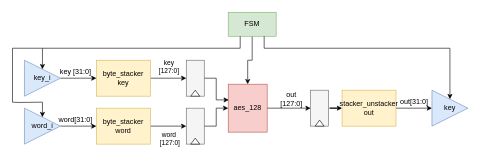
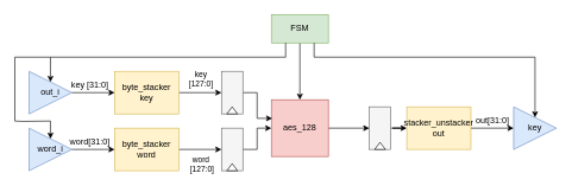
  <mxCell id="0" />
  <mxCell id="1" parent="0" />
  <mxCell id="2" value="" style="edgeStyle=orthogonalEdgeStyle;rounded=0;orthogonalLoop=1;jettySize=auto;html=1;entryX=0;entryY=0.5;entryDx=0;entryDy=0;" edge="1" parent="1" source="3" target="23"><mxGeometry relative="1" as="geometry" /></mxCell>
- <mxCell id="3" value="aes_128" style="rounded=0;whiteSpace=wrap;html=1;fillColor=#f8cecc;strokeColor=#b85450;" vertex="1" parent="1"><mxGeometry x="380" y="140" width="65" height="80" as="geometry" /></mxCell>
+ <mxCell id="3" value="aes_128" style="rounded=0;whiteSpace=wrap;html=1;fillColor=#f8cecc;strokeColor=#b85450;" vertex="1" parent="1"><mxGeometry x="380" y="140" width="80" height="80" as="geometry" /></mxCell>
  <mxCell id="4" value="" style="edgeStyle=orthogonalEdgeStyle;rounded=0;orthogonalLoop=1;jettySize=auto;html=1;entryX=0.014;entryY=0.328;entryDx=0;entryDy=0;entryPerimeter=0;" edge="1" parent="1" source="6" target="3"><mxGeometry relative="1" as="geometry"><mxPoint x="360" y="160" as="targetPoint" /></mxGeometry></mxCell>
  <mxCell id="5" value="&lt;div&gt;key&lt;/div&gt;&lt;div&gt;[127:0]&lt;/div&gt;" style="edgeLabel;html=1;align=center;verticalAlign=middle;resizable=0;points=[];" vertex="1" connectable="0" parent="4"><mxGeometry x="-0.528" y="2" relative="1" as="geometry"><mxPoint x="-78" y="-18" as="offset" /></mxGeometry></mxCell>
  <mxCell id="6" value="" style="rounded=0;whiteSpace=wrap;html=1;fillColor=#f5f5f5;fontColor=#333333;strokeColor=#666666;" vertex="1" parent="1"><mxGeometry x="310" y="100" width="30" height="60" as="geometry" /></mxCell>
  <mxCell id="7" value="" style="edgeStyle=orthogonalEdgeStyle;rounded=0;orthogonalLoop=1;jettySize=auto;html=1;" edge="1" parent="1" source="9" target="3"><mxGeometry relative="1" as="geometry" /></mxCell>
  <mxCell id="8" value="&lt;div&gt;word&lt;/div&gt;&lt;div&gt;&amp;nbsp;[127:0]&lt;/div&gt;" style="edgeLabel;html=1;align=center;verticalAlign=middle;resizable=0;points=[];" vertex="1" connectable="0" parent="7"><mxGeometry x="-0.343" y="1" relative="1" as="geometry"><mxPoint x="-79" y="23" as="offset" /></mxGeometry></mxCell>
  <mxCell id="9" value="" style="rounded=0;whiteSpace=wrap;html=1;fillColor=#f5f5f5;fontColor=#333333;strokeColor=#666666;" vertex="1" parent="1"><mxGeometry x="310" y="180" width="30" height="60" as="geometry" /></mxCell>
  <mxCell id="10" value="" style="edgeStyle=orthogonalEdgeStyle;rounded=0;orthogonalLoop=1;jettySize=auto;html=1;entryX=0;entryY=0.5;entryDx=0;entryDy=0;" edge="1" parent="1" source="11" target="6"><mxGeometry relative="1" as="geometry" /></mxCell>
  <mxCell id="11" value="byte_stacker key" style="rounded=0;whiteSpace=wrap;html=1;fillColor=#fff2cc;strokeColor=#d6b656;" vertex="1" parent="1"><mxGeometry x="160" y="100" width="90" height="60" as="geometry" /></mxCell>
  <mxCell id="12" value="" style="edgeStyle=orthogonalEdgeStyle;rounded=0;orthogonalLoop=1;jettySize=auto;html=1;entryX=0;entryY=0.5;entryDx=0;entryDy=0;" edge="1" parent="1" source="13" target="9"><mxGeometry relative="1" as="geometry" /></mxCell>
  <mxCell id="13" value="byte_stacker word" style="rounded=0;whiteSpace=wrap;html=1;fillColor=#fff2cc;strokeColor=#d6b656;" vertex="1" parent="1"><mxGeometry x="160" y="180" width="90" height="60" as="geometry" /></mxCell>
  <mxCell id="14" value="" style="triangle;whiteSpace=wrap;html=1;direction=north;" vertex="1" parent="1"><mxGeometry x="317.5" y="230" width="15" height="10" as="geometry" /></mxCell>
  <mxCell id="15" value="" style="triangle;whiteSpace=wrap;html=1;direction=north;" vertex="1" parent="1"><mxGeometry x="317.5" y="150" width="15" height="10" as="geometry" /></mxCell>
  <mxCell id="16" value="" style="edgeStyle=orthogonalEdgeStyle;rounded=0;orthogonalLoop=1;jettySize=auto;html=1;" edge="1" parent="1" source="17" target="11"><mxGeometry relative="1" as="geometry" /></mxCell>
- <mxCell id="17" value="key_i" style="triangle;whiteSpace=wrap;html=1;fillColor=#dae8fc;strokeColor=#6c8ebf;" vertex="1" parent="1"><mxGeometry x="40" y="100" width="60" height="60" as="geometry" /></mxCell>
+ <mxCell id="17" value="out_i" style="triangle;whiteSpace=wrap;html=1;fillColor=#dae8fc;strokeColor=#6c8ebf;" vertex="1" parent="1"><mxGeometry x="40" y="100" width="60" height="60" as="geometry" /></mxCell>
  <mxCell id="18" value="" style="edgeStyle=orthogonalEdgeStyle;rounded=0;orthogonalLoop=1;jettySize=auto;html=1;" edge="1" parent="1" source="19" target="13"><mxGeometry relative="1" as="geometry" /></mxCell>
  <mxCell id="19" value="word_i" style="triangle;whiteSpace=wrap;html=1;fillColor=#dae8fc;strokeColor=#6c8ebf;" vertex="1" parent="1"><mxGeometry x="40" y="180" width="60" height="60" as="geometry" /></mxCell>
  <mxCell id="20" value="key [31:0]" style="text;html=1;align=center;verticalAlign=middle;resizable=0;points=[];autosize=1;strokeColor=none;fillColor=none;" vertex="1" parent="1"><mxGeometry x="90" y="110" width="70" height="20" as="geometry" /></mxCell>
  <mxCell id="21" value="word[31:0]" style="text;html=1;align=center;verticalAlign=middle;resizable=0;points=[];autosize=1;strokeColor=none;fillColor=none;" vertex="1" parent="1"><mxGeometry x="90" y="190" width="70" height="20" as="geometry" /></mxCell>
  <mxCell id="22" value="" style="edgeStyle=orthogonalEdgeStyle;rounded=0;orthogonalLoop=1;jettySize=auto;html=1;" edge="1" parent="1" source="23" target="27"><mxGeometry relative="1" as="geometry" /></mxCell>
  <mxCell id="23" value="" style="rounded=0;whiteSpace=wrap;html=1;fillColor=#f5f5f5;fontColor=#333333;strokeColor=#666666;" vertex="1" parent="1"><mxGeometry x="517.5" y="150" width="30" height="60" as="geometry" /></mxCell>
  <mxCell id="24" value="" style="triangle;whiteSpace=wrap;html=1;direction=north;" vertex="1" parent="1"><mxGeometry x="525" y="200" width="15" height="10" as="geometry" /></mxCell>
- <mxCell id="25" value="&lt;div&gt;out&lt;/div&gt;&lt;div&gt;[127:0]&lt;/div&gt;" style="text;html=1;align=center;verticalAlign=middle;resizable=0;points=[];autosize=1;strokeColor=none;fillColor=none;" vertex="1" parent="1"><mxGeometry x="460" y="150" width="50" height="30" as="geometry" /></mxCell>
  <mxCell id="26" value="" style="edgeStyle=orthogonalEdgeStyle;rounded=0;orthogonalLoop=1;jettySize=auto;html=1;" edge="1" parent="1" source="27" target="28"><mxGeometry relative="1" as="geometry" /></mxCell>
  <mxCell id="27" value="stacker_unstacker out" style="rounded=0;whiteSpace=wrap;html=1;fillColor=#fff2cc;strokeColor=#d6b656;" vertex="1" parent="1"><mxGeometry x="570" y="150" width="90" height="60" as="geometry" /></mxCell>
  <mxCell id="28" value="key" style="triangle;whiteSpace=wrap;html=1;fillColor=#dae8fc;strokeColor=#6c8ebf;" vertex="1" parent="1"><mxGeometry x="720" y="150" width="60" height="60" as="geometry" /></mxCell>
  <mxCell id="29" value="out[31:0]" style="text;html=1;align=center;verticalAlign=middle;resizable=0;points=[];autosize=1;strokeColor=none;fillColor=none;" vertex="1" parent="1"><mxGeometry x="660" y="160" width="60" height="20" as="geometry" /></mxCell>
  <mxCell id="30" value="" style="edgeStyle=orthogonalEdgeStyle;rounded=0;orthogonalLoop=1;jettySize=auto;html=1;" edge="1" parent="1" source="31" target="3"><mxGeometry relative="1" as="geometry" /></mxCell>
  <mxCell id="31" value="FSM" style="rounded=0;whiteSpace=wrap;html=1;fillColor=#d5e8d4;strokeColor=#82b366;" vertex="1" parent="1"><mxGeometry x="380" y="20" width="80" height="40" as="geometry" /></mxCell>
  <mxCell id="32" value="" style="endArrow=classic;html=1;rounded=0;entryX=0.5;entryY=0;entryDx=0;entryDy=0;exitX=0.75;exitY=1;exitDx=0;exitDy=0;edgeStyle=orthogonalEdgeStyle;" edge="1" parent="1" source="31" target="28"><mxGeometry width="50" height="50" relative="1" as="geometry"><mxPoint x="630" y="110" as="sourcePoint" /><mxPoint x="680" y="60" as="targetPoint" /><Array as="points"><mxPoint x="440" y="80" /><mxPoint x="750" y="80" /></Array></mxGeometry></mxCell>
  <mxCell id="33" value="" style="endArrow=classic;html=1;rounded=0;exitX=0.25;exitY=1;exitDx=0;exitDy=0;entryX=0.5;entryY=0;entryDx=0;entryDy=0;edgeStyle=orthogonalEdgeStyle;" edge="1" parent="1" source="31" target="17"><mxGeometry width="50" height="50" relative="1" as="geometry"><mxPoint x="170" y="40" as="sourcePoint" /><mxPoint x="220" y="-10" as="targetPoint" /><Array as="points"><mxPoint x="400" y="80" /><mxPoint x="70" y="80" /></Array></mxGeometry></mxCell>
  <mxCell id="34" value="" style="endArrow=classic;html=1;rounded=0;entryX=0.5;entryY=0;entryDx=0;entryDy=0;edgeStyle=orthogonalEdgeStyle;" edge="1" parent="1" target="19"><mxGeometry width="50" height="50" relative="1" as="geometry"><mxPoint x="20" y="170" as="sourcePoint" /><mxPoint x="200" y="-50" as="targetPoint" /></mxGeometry></mxCell>
  <mxCell id="35" value="" style="endArrow=none;html=1;rounded=0;" edge="1" parent="1"><mxGeometry width="50" height="50" relative="1" as="geometry"><mxPoint x="20" y="170" as="sourcePoint" /><mxPoint x="20" y="80" as="targetPoint" /></mxGeometry></mxCell>
  <mxCell id="36" value="" style="endArrow=none;html=1;rounded=0;" edge="1" parent="1"><mxGeometry width="50" height="50" relative="1" as="geometry"><mxPoint x="20" y="80" as="sourcePoint" /><mxPoint x="70" y="80" as="targetPoint" /></mxGeometry></mxCell>
